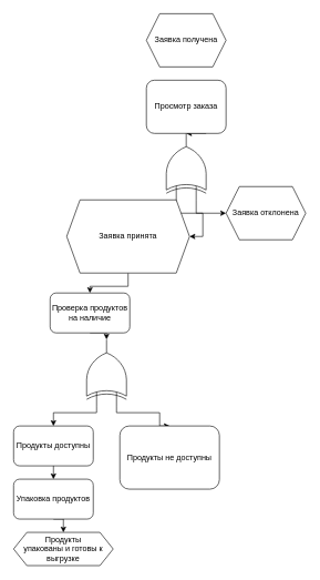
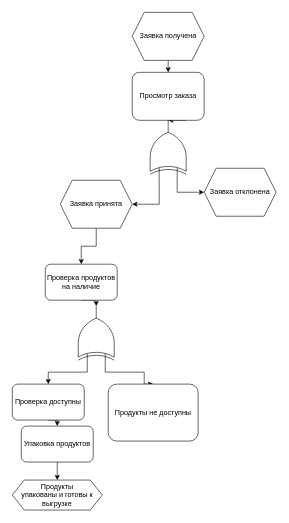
  <mxCell id="0" />
  <mxCell id="1" parent="0" />
+ <mxCell id="2" style="edgeStyle=orthogonalEdgeStyle;rounded=0;orthogonalLoop=1;jettySize=auto;html=1;exitX=0.5;exitY=1;exitDx=0;exitDy=0;entryX=0.5;entryY=0;entryDx=0;entryDy=0;" edge="1" parent="1" source="3" target="5"><mxGeometry relative="1" as="geometry" /></mxCell>
  <mxCell id="3" value="Заявка получена" style="shape=hexagon;perimeter=hexagonPerimeter2;whiteSpace=wrap;html=1;fixedSize=1;" vertex="1" parent="1"><mxGeometry x="220" y="20" width="120" height="80" as="geometry" /></mxCell>
  <mxCell id="4" style="edgeStyle=orthogonalEdgeStyle;rounded=0;orthogonalLoop=1;jettySize=auto;html=1;exitX=0.75;exitY=1;exitDx=0;exitDy=0;entryX=1;entryY=0.5;entryDx=0;entryDy=0;entryPerimeter=0;" edge="1" parent="1" source="5" target="8"><mxGeometry relative="1" as="geometry" /></mxCell>
  <mxCell id="5" value="Просмотр заказа" style="rounded=1;whiteSpace=wrap;html=1;" vertex="1" parent="1"><mxGeometry x="220" y="120" width="120" height="80" as="geometry" /></mxCell>
  <mxCell id="6" style="edgeStyle=orthogonalEdgeStyle;rounded=0;orthogonalLoop=1;jettySize=auto;html=1;exitX=0;exitY=0.75;exitDx=0;exitDy=0;exitPerimeter=0;entryX=0;entryY=0.5;entryDx=0;entryDy=0;" edge="1" parent="1" source="8" target="9"><mxGeometry relative="1" as="geometry" /></mxCell>
  <mxCell id="7" style="edgeStyle=orthogonalEdgeStyle;rounded=0;orthogonalLoop=1;jettySize=auto;html=1;exitX=0;exitY=0.25;exitDx=0;exitDy=0;exitPerimeter=0;entryX=1;entryY=0.5;entryDx=0;entryDy=0;" edge="1" parent="1" source="8" target="11"><mxGeometry relative="1" as="geometry" /></mxCell>
  <mxCell id="8" value="" style="verticalLabelPosition=bottom;shadow=0;dashed=0;align=center;html=1;verticalAlign=top;shape=mxgraph.electrical.logic_gates.logic_gate;operation=xor;rotation=-90;" vertex="1" parent="1"><mxGeometry x="230" y="220" width="100" height="60" as="geometry" /></mxCell>
  <mxCell id="9" value="Заявка отклонена" style="shape=hexagon;perimeter=hexagonPerimeter2;whiteSpace=wrap;html=1;fixedSize=1;" vertex="1" parent="1"><mxGeometry x="340" y="280" width="120" height="80" as="geometry" /></mxCell>
  <mxCell id="10" style="edgeStyle=orthogonalEdgeStyle;rounded=0;orthogonalLoop=1;jettySize=auto;html=1;exitX=0.5;exitY=1;exitDx=0;exitDy=0;entryX=0.5;entryY=0;entryDx=0;entryDy=0;" edge="1" parent="1" source="11" target="13"><mxGeometry relative="1" as="geometry" /></mxCell>
- <mxCell id="11" value="Заявка принята" style="shape=hexagon;perimeter=hexagonPerimeter2;whiteSpace=wrap;html=1;fixedSize=1;" vertex="1" parent="1"><mxGeometry x="100" y="300" width="185" height="110" as="geometry" /></mxCell>
+ <mxCell id="11" value="Заявка принята" style="shape=hexagon;perimeter=hexagonPerimeter2;whiteSpace=wrap;html=1;fixedSize=1;" vertex="1" parent="1"><mxGeometry x="100" y="300" width="120" height="80" as="geometry" /></mxCell>
  <mxCell id="12" style="edgeStyle=orthogonalEdgeStyle;rounded=0;orthogonalLoop=1;jettySize=auto;html=1;exitX=0.5;exitY=1;exitDx=0;exitDy=0;entryX=1;entryY=0.5;entryDx=0;entryDy=0;entryPerimeter=0;" edge="1" parent="1" source="13" target="16"><mxGeometry relative="1" as="geometry" /></mxCell>
  <mxCell id="13" value="Проверка продуктов на наличие" style="rounded=1;whiteSpace=wrap;html=1;" vertex="1" parent="1"><mxGeometry x="75" y="440" width="120" height="60" as="geometry" /></mxCell>
  <mxCell id="14" style="edgeStyle=orthogonalEdgeStyle;rounded=0;orthogonalLoop=1;jettySize=auto;html=1;exitX=0;exitY=0.75;exitDx=0;exitDy=0;exitPerimeter=0;entryX=0.5;entryY=0;entryDx=0;entryDy=0;" edge="1" parent="1" source="16" target="19"><mxGeometry relative="1" as="geometry"><Array as="points"><mxPoint x="175" y="620" /><mxPoint x="240" y="620" /></Array></mxGeometry></mxCell>
  <mxCell id="15" style="edgeStyle=orthogonalEdgeStyle;rounded=0;orthogonalLoop=1;jettySize=auto;html=1;exitX=0;exitY=0.25;exitDx=0;exitDy=0;exitPerimeter=0;entryX=0.5;entryY=0;entryDx=0;entryDy=0;" edge="1" parent="1" source="16" target="18"><mxGeometry relative="1" as="geometry"><Array as="points"><mxPoint x="145" y="620" /><mxPoint x="80" y="620" /></Array></mxGeometry></mxCell>
  <mxCell id="16" value="" style="verticalLabelPosition=bottom;shadow=0;dashed=0;align=center;html=1;verticalAlign=top;shape=mxgraph.electrical.logic_gates.logic_gate;operation=xor;rotation=-180;direction=south;" vertex="1" parent="1"><mxGeometry x="130" y="510" width="60" height="100" as="geometry" /></mxCell>
  <mxCell id="17" style="edgeStyle=orthogonalEdgeStyle;rounded=0;orthogonalLoop=1;jettySize=auto;html=1;exitX=0.5;exitY=1;exitDx=0;exitDy=0;entryX=0.5;entryY=0;entryDx=0;entryDy=0;" edge="1" parent="1" source="18" target="21"><mxGeometry relative="1" as="geometry" /></mxCell>
- <mxCell id="18" value="Продукты доступны" style="rounded=1;whiteSpace=wrap;html=1;" vertex="1" parent="1"><mxGeometry x="20" y="640" width="120" height="60" as="geometry" /></mxCell>
+ <mxCell id="18" value="Проверка доступны" style="rounded=1;whiteSpace=wrap;html=1;" vertex="1" parent="1"><mxGeometry x="20" y="640" width="120" height="60" as="geometry" /></mxCell>
  <mxCell id="19" value="Продукты не доступны" style="rounded=1;whiteSpace=wrap;html=1;" vertex="1" parent="1"><mxGeometry x="180" y="640" width="150" height="95" as="geometry" /></mxCell>
  <mxCell id="20" style="edgeStyle=orthogonalEdgeStyle;rounded=0;orthogonalLoop=1;jettySize=auto;html=1;exitX=0.5;exitY=1;exitDx=0;exitDy=0;entryX=0.5;entryY=0;entryDx=0;entryDy=0;" edge="1" parent="1" source="21" target="22"><mxGeometry relative="1" as="geometry" /></mxCell>
- <mxCell id="21" value="Упаковка продуктов" style="rounded=1;whiteSpace=wrap;html=1;" vertex="1" parent="1"><mxGeometry x="20" y="720" width="120" height="60" as="geometry" /></mxCell>
+ <mxCell id="21" value="Упаковка продуктов" style="rounded=1;whiteSpace=wrap;html=1;" vertex="1" parent="1"><mxGeometry x="35" y="710" width="120" height="60" as="geometry" /></mxCell>
  <mxCell id="22" value="Продукты &lt;br&gt;упакованы и готовы к выгрузке" style="shape=hexagon;perimeter=hexagonPerimeter2;whiteSpace=wrap;html=1;fixedSize=1;" vertex="1" parent="1"><mxGeometry x="20" y="800" width="150" height="50" as="geometry" /></mxCell>
